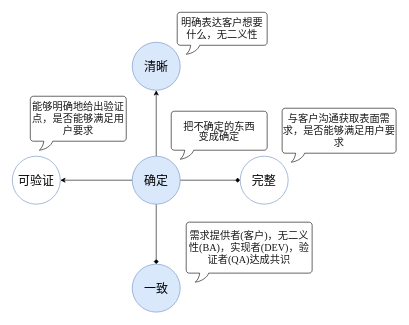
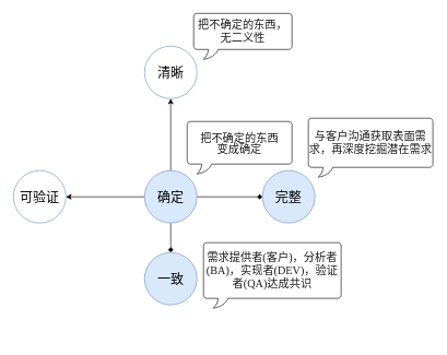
  <mxCell id="0" />
  <mxCell id="1" parent="0" />
  <mxCell id="2" value="" style="edgeStyle=orthogonalEdgeStyle;rounded=0;orthogonalLoop=1;jettySize=auto;html=1;fontSize=17;endArrow=diamond;" edge="1" parent="1" source="6" target="10"><mxGeometry relative="1" as="geometry" /></mxCell>
  <mxCell id="3" value="" style="edgeStyle=orthogonalEdgeStyle;rounded=0;orthogonalLoop=1;jettySize=auto;html=1;fontSize=17;" edge="1" parent="1" source="6" target="8"><mxGeometry relative="1" as="geometry" /></mxCell>
  <mxCell id="4" value="" style="edgeStyle=orthogonalEdgeStyle;rounded=0;orthogonalLoop=1;jettySize=auto;html=1;fontSize=17;endArrow=diamond;" edge="1" parent="1" source="6" target="9"><mxGeometry relative="1" as="geometry" /></mxCell>
  <mxCell id="5" value="" style="edgeStyle=orthogonalEdgeStyle;rounded=0;orthogonalLoop=1;jettySize=auto;html=1;fontSize=17;" edge="1" parent="1" source="6" target="7"><mxGeometry relative="1" as="geometry" /></mxCell>
  <mxCell id="6" value="确定" style="ellipse;whiteSpace=wrap;html=1;aspect=fixed;fontSize=20;fillColor=#dae8fc;strokeColor=#6c8ebf;" vertex="1" parent="1"><mxGeometry x="220" y="260" width="80" height="80" as="geometry" /></mxCell>
  <mxCell id="7" value="可验证" style="ellipse;whiteSpace=wrap;html=1;aspect=fixed;fontSize=20;fillColor=#ffffff;strokeColor=#6c8ebf;" vertex="1" parent="1"><mxGeometry x="20" y="260" width="80" height="80" as="geometry" /></mxCell>
- <mxCell id="8" value="清晰" style="ellipse;whiteSpace=wrap;html=1;aspect=fixed;fontSize=20;fillColor=#dae8fc;strokeColor=#6c8ebf;" vertex="1" parent="1"><mxGeometry x="220" y="70" width="80" height="80" as="geometry" /></mxCell>
- <mxCell id="9" value="一致" style="ellipse;whiteSpace=wrap;html=1;aspect=fixed;fontSize=20;fillColor=#dae8fc;strokeColor=#6c8ebf;" vertex="1" parent="1"><mxGeometry x="220" y="440" width="80" height="80" as="geometry" /></mxCell>
- <mxCell id="10" value="完整" style="ellipse;whiteSpace=wrap;html=1;aspect=fixed;fontSize=20;fillColor=#ffffff;strokeColor=#6c8ebf;" vertex="1" parent="1"><mxGeometry x="400" y="260" width="80" height="80" as="geometry" /></mxCell>
- <mxCell id="11" value="&lt;span style=&quot;font-family: &amp;quot;microsoft yahei&amp;quot;; font-size: 17px; color: rgb(25, 25, 25);&quot;&gt;明确表达客户想要什么，无二义性&lt;/span&gt;" style="whiteSpace=wrap;html=1;shape=mxgraph.basic.roundRectCallout;dx=30;dy=15;size=5;boundedLbl=1;fontSize=17;" vertex="1" parent="1"><mxGeometry x="295" y="20" width="150" height="70" as="geometry" /></mxCell>
- <mxCell id="12" value="&lt;span style=&quot;font-family: &amp;quot;microsoft yahei&amp;quot;; font-size: 17px; color: rgb(25, 25, 25);&quot;&gt;与客户沟通获取表面需求，是否能够满足用户要求&lt;/span&gt;" style="whiteSpace=wrap;html=1;shape=mxgraph.basic.roundRectCallout;dx=30;dy=15;size=5;boundedLbl=1;fontSize=17;" vertex="1" parent="1"><mxGeometry x="470" y="180" width="190" height="90" as="geometry" /></mxCell>
+ <mxCell id="8" value="清晰" style="ellipse;whiteSpace=wrap;html=1;aspect=fixed;fontSize=20;fillColor=#ffffff;strokeColor=#6c8ebf;" vertex="1" parent="1"><mxGeometry x="220" y="70" width="80" height="80" as="geometry" /></mxCell>
+ <mxCell id="9" value="一致" style="ellipse;whiteSpace=wrap;html=1;aspect=fixed;fontSize=20;fillColor=#dae8fc;strokeColor=#6c8ebf;" vertex="1" parent="1"><mxGeometry x="220" y="385" width="80" height="80" as="geometry" /></mxCell>
+ <mxCell id="10" value="完整" style="ellipse;whiteSpace=wrap;html=1;aspect=fixed;fontSize=20;fillColor=#dae8fc;strokeColor=#6c8ebf;" vertex="1" parent="1"><mxGeometry x="400" y="260" width="80" height="80" as="geometry" /></mxCell>
+ <mxCell id="11" value="&lt;span style=&quot;font-family: &amp;quot;microsoft yahei&amp;quot;; font-size: 17px; color: rgb(25, 25, 25);&quot;&gt;把不确定的东西，无二义性&lt;/span&gt;" style="whiteSpace=wrap;html=1;shape=mxgraph.basic.roundRectCallout;dx=30;dy=15;size=5;boundedLbl=1;fontSize=17;" vertex="1" parent="1"><mxGeometry x="295" y="20" width="150" height="70" as="geometry" /></mxCell>
+ <mxCell id="12" value="&lt;span style=&quot;font-family: &amp;quot;microsoft yahei&amp;quot;; font-size: 17px; color: rgb(25, 25, 25);&quot;&gt;与客户沟通获取表面需求，再深度挖掘潜在需求&lt;/span&gt;" style="whiteSpace=wrap;html=1;shape=mxgraph.basic.roundRectCallout;dx=30;dy=15;size=5;boundedLbl=1;fontSize=17;" vertex="1" parent="1"><mxGeometry x="470" y="180" width="190" height="90" as="geometry" /></mxCell>
  <mxCell id="13" value="&lt;p align=&quot;center&quot; style=&quot;margin: 0px ; line-height: 100% ; font-size: 17px&quot;&gt;&lt;span style=&quot;font-family: &amp;#34;microsoft yahei&amp;#34; ; font-size: 17px ; color: rgb(25 , 25 , 25)&quot;&gt;把不确定的东西&lt;/span&gt;&lt;/p&gt;&lt;p align=&quot;center&quot; style=&quot;margin: 0px ; line-height: 100% ; font-size: 17px&quot;&gt;&lt;span style=&quot;font-family: &amp;#34;microsoft yahei&amp;#34; ; font-size: 17px ; color: rgb(25 , 25 , 25)&quot;&gt;变成确定&lt;/span&gt;&lt;/p&gt;" style="whiteSpace=wrap;html=1;shape=mxgraph.basic.roundRectCallout;dx=30;dy=15;size=5;boundedLbl=1;fontSize=17;" vertex="1" parent="1"><mxGeometry x="285" y="185" width="160" height="80" as="geometry" /></mxCell>
- <mxCell id="14" value="&lt;span style=&quot;font-family: &amp;quot;microsoft yahei&amp;quot;; font-size: 17px; color: rgb(25, 25, 25);&quot;&gt;需求提供者(客户)，无二义性(BA)，实现者(DEV)，验证者(QA)达成共识&lt;/span&gt;" style="whiteSpace=wrap;html=1;shape=mxgraph.basic.roundRectCallout;dx=30;dy=15;size=5;boundedLbl=1;fontSize=17;" vertex="1" parent="1"><mxGeometry x="310" y="370" width="210" height="100" as="geometry" /></mxCell>
- <mxCell id="15" value="&lt;span style=&quot;font-family: &amp;quot;microsoft yahei&amp;quot;; font-size: 17px; color: rgb(25, 25, 25);&quot;&gt;能够明确地给出验证点，是否能够满足用户要求&lt;/span&gt;" style="whiteSpace=wrap;html=1;shape=mxgraph.basic.roundRectCallout;dx=30;dy=15;size=5;boundedLbl=1;fontSize=17;" vertex="1" parent="1"><mxGeometry x="50" y="160" width="160" height="90" as="geometry" /></mxCell>
+ <mxCell id="14" value="&lt;span style=&quot;font-family: &amp;quot;microsoft yahei&amp;quot;; font-size: 17px; color: rgb(25, 25, 25);&quot;&gt;需求提供者(客户)，分析者(BA)，实现者(DEV)，验证者(QA)达成共识&lt;/span&gt;" style="whiteSpace=wrap;html=1;shape=mxgraph.basic.roundRectCallout;dx=30;dy=15;size=5;boundedLbl=1;fontSize=17;" vertex="1" parent="1"><mxGeometry x="310" y="370" width="210" height="100" as="geometry" /></mxCell>
